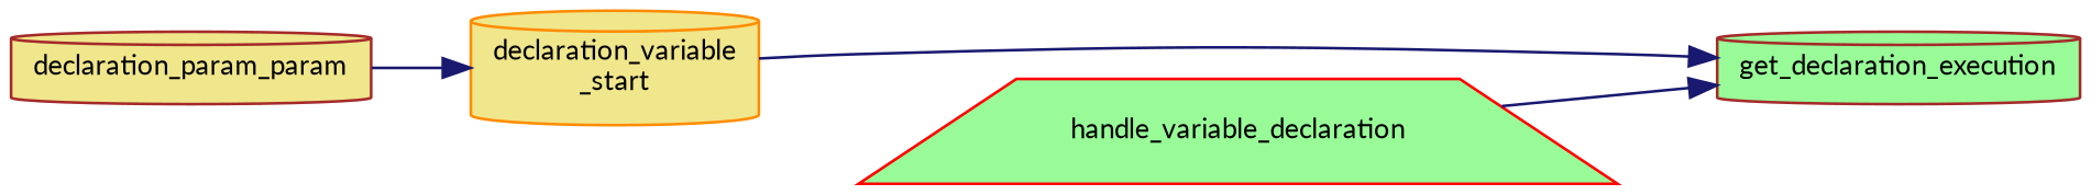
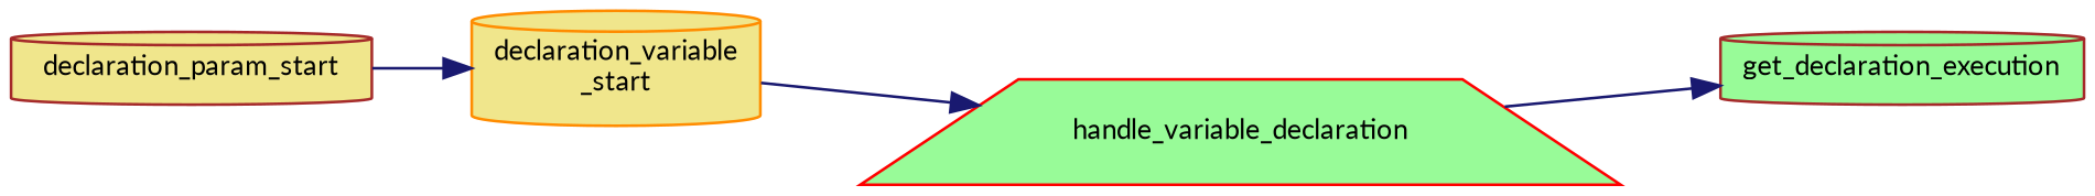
  digraph {
    fontname=Lato
    rankdir=RL
    node [color=brown fillcolor=palegreen fontname=Lato fontsize=10 shape=cylinder style=filled]
    edge [color=midnightblue dir=back fontname=Lato fontsize=10 labelfontname=Helvetica labelfontsize=10 style=solid]
    n1 [fontcolor=black height=0.2 label=get_declaration_execution width=0.4]
    n2 [color=darkorange fillcolor=khaki height=0.2 label="declaration_variable\l_start" width=0.4]
    n3 [color=red height=0.2 label=handle_variable_declaration shape=trapezium width=0.4]
-   n4 [fillcolor=khaki height=0.2 label=declaration_param_param width=0.4]
-   n1 -> n2
+   n4 [fillcolor=khaki height=0.2 label=declaration_param_start width=0.4]
+   n3 -> n2
    n1 -> n3
    n2 -> n4
  }
